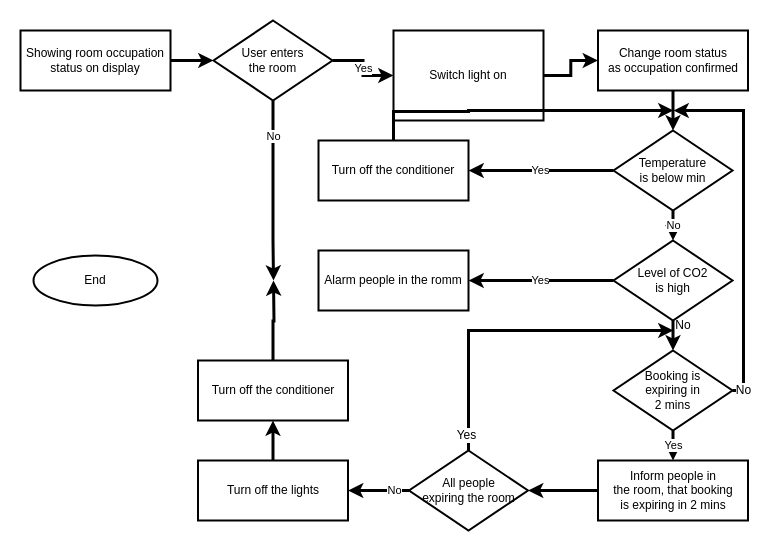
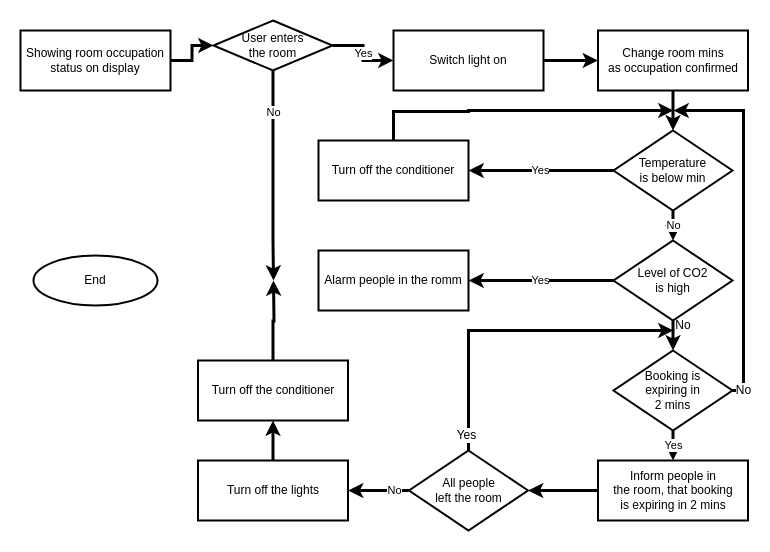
  <mxCell id="0" />
  <mxCell id="1" parent="0" />
  <mxCell id="2" value="&lt;div&gt;Yes&lt;/div&gt;" style="edgeStyle=orthogonalEdgeStyle;rounded=0;orthogonalLoop=1;jettySize=auto;html=1;exitX=0;exitY=0.5;exitDx=0;exitDy=0;exitPerimeter=0;strokeWidth=3;" edge="1" parent="1" source="4" target="24"><mxGeometry relative="1" as="geometry" /></mxCell>
  <mxCell id="3" value="No" style="edgeStyle=orthogonalEdgeStyle;rounded=0;orthogonalLoop=1;jettySize=auto;html=1;exitX=0.5;exitY=1;exitDx=0;exitDy=0;exitPerimeter=0;strokeWidth=3;" edge="1" parent="1" source="4" target="17"><mxGeometry relative="1" as="geometry" /></mxCell>
  <mxCell id="4" value="&lt;div&gt;Temperature&lt;/div&gt;&lt;div&gt;is below min&lt;br&gt;&lt;/div&gt;" style="strokeWidth=2;html=1;shape=mxgraph.flowchart.decision;whiteSpace=wrap;" vertex="1" parent="1"><mxGeometry x="613" y="130" width="119" height="80" as="geometry" /></mxCell>
  <mxCell id="5" style="edgeStyle=orthogonalEdgeStyle;rounded=0;orthogonalLoop=1;jettySize=auto;html=1;exitX=0.5;exitY=1;exitDx=0;exitDy=0;entryX=0.5;entryY=0;entryDx=0;entryDy=0;entryPerimeter=0;strokeWidth=3;" edge="1" parent="1" source="6" target="4"><mxGeometry relative="1" as="geometry" /></mxCell>
- <mxCell id="6" value="&lt;div&gt;Change room status &lt;br&gt;&lt;/div&gt;&lt;div&gt;as occupation confirmed&lt;br&gt;&lt;/div&gt;" style="rounded=0;whiteSpace=wrap;html=1;strokeWidth=2;" vertex="1" parent="1"><mxGeometry x="597.5" y="30" width="150" height="60" as="geometry" /></mxCell>
+ <mxCell id="6" value="&lt;div&gt;Change room mins &lt;br&gt;&lt;/div&gt;&lt;div&gt;as occupation confirmed&lt;br&gt;&lt;/div&gt;" style="rounded=0;whiteSpace=wrap;html=1;strokeWidth=2;" vertex="1" parent="1"><mxGeometry x="597.5" y="30" width="150" height="60" as="geometry" /></mxCell>
  <mxCell id="7" style="edgeStyle=orthogonalEdgeStyle;rounded=0;orthogonalLoop=1;jettySize=auto;html=1;exitX=1;exitY=0.5;exitDx=0;exitDy=0;entryX=0;entryY=0.5;entryDx=0;entryDy=0;entryPerimeter=0;strokeWidth=3;" edge="1" parent="1" source="8" target="13"><mxGeometry relative="1" as="geometry" /></mxCell>
  <mxCell id="8" value="Showing room occupation status on display" style="rounded=0;whiteSpace=wrap;html=1;strokeWidth=2;" vertex="1" parent="1"><mxGeometry x="20" y="30" width="150" height="60" as="geometry" /></mxCell>
  <mxCell id="9" style="edgeStyle=orthogonalEdgeStyle;rounded=0;orthogonalLoop=1;jettySize=auto;html=1;exitX=1;exitY=0.5;exitDx=0;exitDy=0;entryX=0;entryY=0.5;entryDx=0;entryDy=0;strokeWidth=3;" edge="1" parent="1" source="10" target="6"><mxGeometry relative="1" as="geometry" /></mxCell>
- <mxCell id="10" value="&lt;div&gt;Switch light on&lt;/div&gt;" style="rounded=0;whiteSpace=wrap;html=1;strokeWidth=2;" vertex="1" parent="1"><mxGeometry x="393" y="30" width="150" height="90" as="geometry" /></mxCell>
+ <mxCell id="10" value="&lt;div&gt;Switch light on&lt;/div&gt;" style="rounded=0;whiteSpace=wrap;html=1;strokeWidth=2;" vertex="1" parent="1"><mxGeometry x="393" y="30" width="150" height="60" as="geometry" /></mxCell>
  <mxCell id="11" value="Yes" style="edgeStyle=orthogonalEdgeStyle;rounded=0;orthogonalLoop=1;jettySize=auto;html=1;exitX=1;exitY=0.5;exitDx=0;exitDy=0;exitPerimeter=0;entryX=0;entryY=0.5;entryDx=0;entryDy=0;strokeWidth=3;" edge="1" parent="1" source="13" target="10"><mxGeometry relative="1" as="geometry" /></mxCell>
  <mxCell id="12" value="&lt;div&gt;No&lt;/div&gt;" style="edgeStyle=orthogonalEdgeStyle;rounded=0;orthogonalLoop=1;jettySize=auto;html=1;strokeWidth=3;" edge="1" parent="1" source="13"><mxGeometry x="-0.6" relative="1" as="geometry"><mxPoint x="273" y="280" as="targetPoint" /><Array as="points"><mxPoint x="273" y="240" /><mxPoint x="273" y="240" /></Array><mxPoint as="offset" /></mxGeometry></mxCell>
- <mxCell id="13" value="&lt;div&gt;User enters&lt;/div&gt;&lt;div&gt;the room&lt;br&gt;&lt;/div&gt;" style="strokeWidth=2;html=1;shape=mxgraph.flowchart.decision;whiteSpace=wrap;" vertex="1" parent="1"><mxGeometry x="213" y="20" width="119" height="80" as="geometry" /></mxCell>
+ <mxCell id="13" value="&lt;div&gt;User enters&lt;/div&gt;&lt;div&gt;the room&lt;br&gt;&lt;/div&gt;" style="strokeWidth=2;html=1;shape=mxgraph.flowchart.decision;whiteSpace=wrap;" vertex="1" parent="1"><mxGeometry x="213" y="20" width="119" height="50" as="geometry" /></mxCell>
  <mxCell id="14" value="&lt;div&gt;End&lt;/div&gt;" style="strokeWidth=2;html=1;shape=mxgraph.flowchart.start_1;whiteSpace=wrap;" vertex="1" parent="1"><mxGeometry x="33" y="255" width="124" height="50" as="geometry" /></mxCell>
  <mxCell id="15" value="Yes" style="edgeStyle=orthogonalEdgeStyle;rounded=0;orthogonalLoop=1;jettySize=auto;html=1;exitX=0;exitY=0.5;exitDx=0;exitDy=0;exitPerimeter=0;entryX=1;entryY=0.5;entryDx=0;entryDy=0;strokeWidth=3;" edge="1" parent="1" source="17" target="18"><mxGeometry relative="1" as="geometry" /></mxCell>
  <mxCell id="16" value="" style="edgeStyle=orthogonalEdgeStyle;rounded=0;orthogonalLoop=1;jettySize=auto;html=1;exitX=0.5;exitY=1;exitDx=0;exitDy=0;exitPerimeter=0;entryX=0.5;entryY=0;entryDx=0;entryDy=0;entryPerimeter=0;strokeWidth=3;" edge="1" parent="1" source="17" target="32"><mxGeometry relative="1" as="geometry" /></mxCell>
  <mxCell id="17" value="&lt;div&gt;Level of CO2&lt;/div&gt;&lt;div&gt;is high&lt;br&gt;&lt;/div&gt;" style="strokeWidth=2;html=1;shape=mxgraph.flowchart.decision;whiteSpace=wrap;" vertex="1" parent="1"><mxGeometry x="613" y="240" width="119" height="80" as="geometry" /></mxCell>
  <mxCell id="18" value="Alarm people in the romm" style="rounded=0;whiteSpace=wrap;html=1;shadow=0;glass=0;comic=0;strokeWidth=2;" vertex="1" parent="1"><mxGeometry x="318" y="250" width="150" height="60" as="geometry" /></mxCell>
  <mxCell id="19" value="No" style="edgeStyle=orthogonalEdgeStyle;rounded=0;orthogonalLoop=1;jettySize=auto;html=1;exitX=0;exitY=0.5;exitDx=0;exitDy=0;exitPerimeter=0;entryX=1;entryY=0.5;entryDx=0;entryDy=0;strokeWidth=3;" edge="1" parent="1" source="22" target="26"><mxGeometry x="-0.496" relative="1" as="geometry"><mxPoint as="offset" /></mxGeometry></mxCell>
  <mxCell id="20" style="edgeStyle=orthogonalEdgeStyle;rounded=0;orthogonalLoop=1;jettySize=auto;html=1;exitX=0.5;exitY=0;exitDx=0;exitDy=0;exitPerimeter=0;strokeWidth=3;" edge="1" parent="1" source="22"><mxGeometry relative="1" as="geometry"><mxPoint x="673" y="330" as="targetPoint" /><Array as="points"><mxPoint x="468" y="330" /></Array></mxGeometry></mxCell>
  <mxCell id="21" value="Yes" style="text;html=1;resizable=0;points=[];align=center;verticalAlign=middle;labelBackgroundColor=#ffffff;" vertex="1" connectable="0" parent="20"><mxGeometry x="-0.903" y="3" relative="1" as="geometry"><mxPoint as="offset" /></mxGeometry></mxCell>
- <mxCell id="22" value="&lt;div&gt;All people&lt;/div&gt;&lt;div&gt;expiring the room&lt;br&gt;&lt;/div&gt;" style="strokeWidth=2;html=1;shape=mxgraph.flowchart.decision;whiteSpace=wrap;" vertex="1" parent="1"><mxGeometry x="408.5" y="450" width="119" height="80" as="geometry" /></mxCell>
+ <mxCell id="22" value="&lt;div&gt;All people&lt;/div&gt;&lt;div&gt;left the room&lt;br&gt;&lt;/div&gt;" style="strokeWidth=2;html=1;shape=mxgraph.flowchart.decision;whiteSpace=wrap;" vertex="1" parent="1"><mxGeometry x="408.5" y="450" width="119" height="80" as="geometry" /></mxCell>
  <mxCell id="23" style="edgeStyle=orthogonalEdgeStyle;rounded=0;orthogonalLoop=1;jettySize=auto;html=1;exitX=0.5;exitY=0;exitDx=0;exitDy=0;strokeWidth=3;" edge="1" parent="1" source="24"><mxGeometry relative="1" as="geometry"><mxPoint x="673" y="110" as="targetPoint" /><Array as="points"><mxPoint x="468" y="111" /></Array></mxGeometry></mxCell>
  <mxCell id="24" value="Turn off the conditioner" style="rounded=0;whiteSpace=wrap;html=1;shadow=0;glass=0;comic=0;strokeWidth=2;" vertex="1" parent="1"><mxGeometry x="318" y="140" width="150" height="60" as="geometry" /></mxCell>
  <mxCell id="25" style="edgeStyle=orthogonalEdgeStyle;rounded=0;orthogonalLoop=1;jettySize=auto;html=1;exitX=0.5;exitY=0;exitDx=0;exitDy=0;entryX=0.5;entryY=1;entryDx=0;entryDy=0;strokeWidth=3;" edge="1" parent="1" source="26" target="28"><mxGeometry relative="1" as="geometry" /></mxCell>
  <mxCell id="26" value="Turn off the lights" style="rounded=0;whiteSpace=wrap;html=1;shadow=0;glass=0;comic=0;strokeWidth=2;" vertex="1" parent="1"><mxGeometry x="197.5" y="460" width="150" height="60" as="geometry" /></mxCell>
  <mxCell id="27" style="edgeStyle=orthogonalEdgeStyle;rounded=0;orthogonalLoop=1;jettySize=auto;html=1;exitX=0.5;exitY=0;exitDx=0;exitDy=0;strokeWidth=3;" edge="1" parent="1" source="28"><mxGeometry relative="1" as="geometry"><mxPoint x="273" y="280" as="targetPoint" /></mxGeometry></mxCell>
  <mxCell id="28" value="Turn off the conditioner" style="rounded=0;whiteSpace=wrap;html=1;shadow=0;glass=0;comic=0;strokeWidth=2;" vertex="1" parent="1"><mxGeometry x="197.5" y="360" width="150" height="60" as="geometry" /></mxCell>
  <mxCell id="29" value="Yes" style="edgeStyle=orthogonalEdgeStyle;rounded=0;orthogonalLoop=1;jettySize=auto;html=1;exitX=0.5;exitY=1;exitDx=0;exitDy=0;exitPerimeter=0;entryX=0.5;entryY=0;entryDx=0;entryDy=0;strokeWidth=3;" edge="1" parent="1" source="32" target="34"><mxGeometry relative="1" as="geometry" /></mxCell>
  <mxCell id="30" style="edgeStyle=orthogonalEdgeStyle;rounded=0;orthogonalLoop=1;jettySize=auto;html=1;exitX=1;exitY=0.5;exitDx=0;exitDy=0;exitPerimeter=0;strokeWidth=3;" edge="1" parent="1" source="32"><mxGeometry relative="1" as="geometry"><mxPoint x="673" y="110" as="targetPoint" /><Array as="points"><mxPoint x="743" y="390" /><mxPoint x="743" y="110" /></Array></mxGeometry></mxCell>
  <mxCell id="31" value="&lt;div&gt;No&lt;br&gt;&lt;/div&gt;" style="text;html=1;resizable=0;points=[];align=center;verticalAlign=middle;labelBackgroundColor=#ffffff;" vertex="1" connectable="0" parent="30"><mxGeometry x="-0.917" y="-3" relative="1" as="geometry"><mxPoint x="-3.5" y="3" as="offset" /></mxGeometry></mxCell>
  <mxCell id="32" value="&lt;div&gt;Booking is&lt;/div&gt;&lt;div&gt;expiring in&lt;/div&gt;&lt;div&gt;2 mins&lt;/div&gt;" style="strokeWidth=2;html=1;shape=mxgraph.flowchart.decision;whiteSpace=wrap;" vertex="1" parent="1"><mxGeometry x="613" y="350" width="119" height="80" as="geometry" /></mxCell>
  <mxCell id="33" style="edgeStyle=orthogonalEdgeStyle;rounded=0;orthogonalLoop=1;jettySize=auto;html=1;exitX=0;exitY=0.5;exitDx=0;exitDy=0;entryX=1;entryY=0.5;entryDx=0;entryDy=0;entryPerimeter=0;strokeWidth=3;" edge="1" parent="1" source="34" target="22"><mxGeometry relative="1" as="geometry" /></mxCell>
  <mxCell id="34" value="&lt;div&gt;Inform people in &lt;br&gt;&lt;/div&gt;&lt;div&gt;the room, that booking&lt;/div&gt;&lt;div&gt;is expiring in 2 mins&lt;br&gt;&lt;/div&gt;" style="rounded=0;whiteSpace=wrap;html=1;shadow=0;glass=0;comic=0;strokeWidth=2;" vertex="1" parent="1"><mxGeometry x="597.5" y="460" width="150" height="60" as="geometry" /></mxCell>
  <mxCell id="35" value="No" style="text;html=1;strokeColor=none;fillColor=none;align=center;verticalAlign=middle;whiteSpace=wrap;rounded=0;shadow=0;glass=0;comic=0;" vertex="1" parent="1"><mxGeometry x="663" y="314.5" width="40" height="20" as="geometry" /></mxCell>
